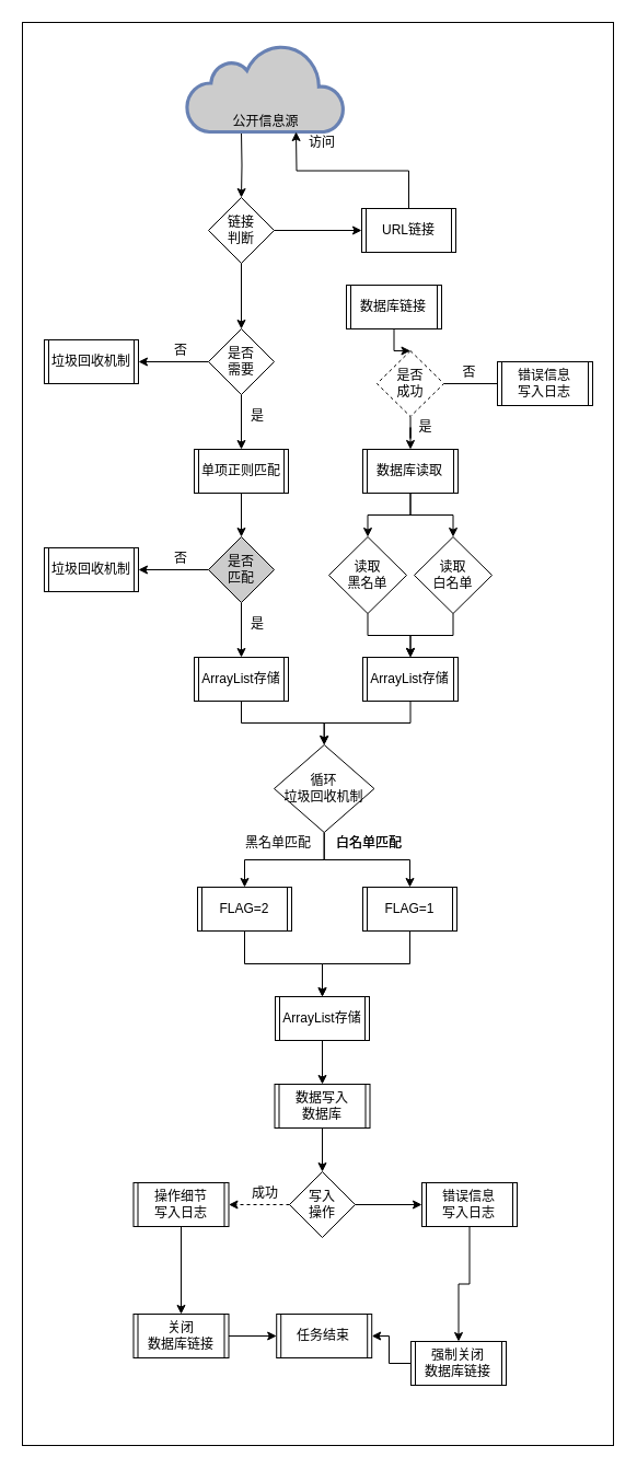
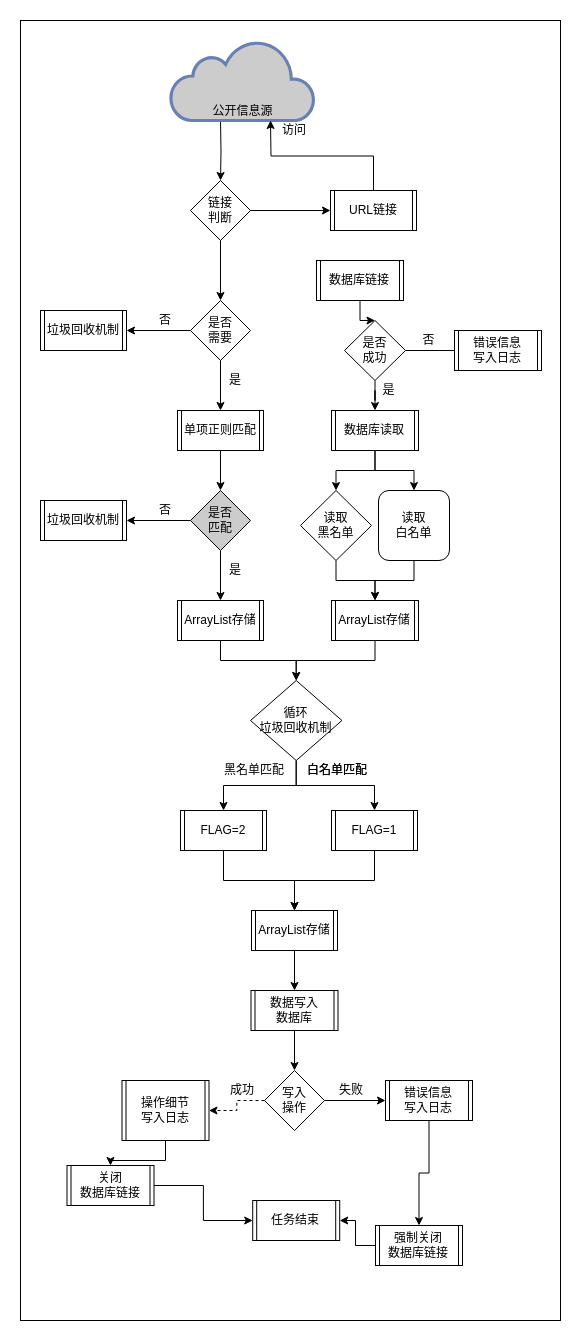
  <mxCell id="0" />
  <mxCell id="1" parent="0" />
  <mxCell id="2" value="" style="rounded=0;whiteSpace=wrap;html=1;fontColor=#000000;" parent="1" vertex="1"><mxGeometry width="540" height="1300" as="geometry" x="20" y="20" /></mxCell>
  <mxCell id="3" value="" style="edgeStyle=orthogonalEdgeStyle;rounded=0;orthogonalLoop=1;jettySize=auto;html=1;fontColor=#000000;" parent="1" target="26" edge="1"><mxGeometry relative="1" as="geometry"><mxPoint x="220" y="120" as="sourcePoint" /></mxGeometry></mxCell>
  <mxCell id="4" value="公开信息源" style="html=1;outlineConnect=0;fillColor=#CCCCCC;strokeColor=#6881B3;gradientColor=none;gradientDirection=north;strokeWidth=2;shape=mxgraph.networks.cloud;fontColor=#000000;verticalAlign=bottom;labelPosition=center;verticalLabelPosition=middle;align=center;labelBorderColor=none;" parent="1" vertex="1"><mxGeometry x="170" y="40" width="144" height="80" as="geometry" /></mxCell>
  <mxCell id="5" style="edgeStyle=orthogonalEdgeStyle;rounded=0;orthogonalLoop=1;jettySize=auto;html=1;fontColor=#000000;exitX=0.5;exitY=0;exitDx=0;exitDy=0;" parent="1" source="7" edge="1"><mxGeometry relative="1" as="geometry"><mxPoint x="310.034" y="170.014" as="sourcePoint" /><mxPoint x="270" y="120" as="targetPoint" /></mxGeometry></mxCell>
  <mxCell id="6" value="访问" style="text;html=1;strokeColor=none;fillColor=none;align=center;verticalAlign=middle;whiteSpace=wrap;rounded=0;fontColor=#000000;" parent="1" vertex="1"><mxGeometry x="274" y="120" width="40" height="20" as="geometry" /></mxCell>
  <mxCell id="7" value="&lt;span&gt;URL链接&lt;/span&gt;" style="shape=process;whiteSpace=wrap;html=1;backgroundOutline=1;fontColor=#000000;size=0.049;" parent="1" vertex="1"><mxGeometry x="330" y="190" width="86" height="40" as="geometry" /></mxCell>
  <mxCell id="8" style="edgeStyle=orthogonalEdgeStyle;rounded=0;orthogonalLoop=1;jettySize=auto;html=1;fontColor=#000000;entryX=1;entryY=0.5;entryDx=0;entryDy=0;" parent="1" source="10" target="11" edge="1"><mxGeometry relative="1" as="geometry"><mxPoint x="130" y="330" as="targetPoint" /></mxGeometry></mxCell>
  <mxCell id="9" style="edgeStyle=orthogonalEdgeStyle;rounded=0;orthogonalLoop=1;jettySize=auto;html=1;fontColor=#000000;entryX=0.5;entryY=0;entryDx=0;entryDy=0;" parent="1" source="10" target="15" edge="1"><mxGeometry relative="1" as="geometry"><mxPoint x="220" y="420" as="targetPoint" /></mxGeometry></mxCell>
  <mxCell id="10" value="是否&lt;br&gt;需要" style="rhombus;whiteSpace=wrap;html=1;fontColor=#000000;" parent="1" vertex="1"><mxGeometry x="190" y="300" width="60" height="60" as="geometry" /></mxCell>
  <mxCell id="11" value="&lt;span&gt;垃圾回收机制&lt;/span&gt;" style="shape=process;whiteSpace=wrap;html=1;backgroundOutline=1;fontColor=#000000;size=0.049;" parent="1" vertex="1"><mxGeometry x="40" y="310" width="86" height="40" as="geometry" /></mxCell>
  <mxCell id="12" value="否" style="text;html=1;strokeColor=none;fillColor=none;align=center;verticalAlign=middle;whiteSpace=wrap;rounded=0;fontColor=#000000;" parent="1" vertex="1"><mxGeometry x="150" y="310" width="30" height="20" as="geometry" /></mxCell>
  <mxCell id="13" value="是" style="text;html=1;strokeColor=none;fillColor=none;align=center;verticalAlign=middle;whiteSpace=wrap;rounded=0;fontColor=#000000;" parent="1" vertex="1"><mxGeometry x="220" y="370" width="30" height="20" as="geometry" /></mxCell>
  <mxCell id="14" style="edgeStyle=orthogonalEdgeStyle;rounded=0;orthogonalLoop=1;jettySize=auto;html=1;entryX=0.5;entryY=0;entryDx=0;entryDy=0;fontColor=#000000;" parent="1" source="15" target="18" edge="1"><mxGeometry relative="1" as="geometry" /></mxCell>
  <mxCell id="15" value="单项正则匹配" style="shape=process;whiteSpace=wrap;html=1;backgroundOutline=1;fontColor=#000000;size=0.049;" parent="1" vertex="1"><mxGeometry x="177" y="410" width="86" height="40" as="geometry" /></mxCell>
  <mxCell id="16" style="edgeStyle=orthogonalEdgeStyle;rounded=0;orthogonalLoop=1;jettySize=auto;html=1;entryX=1;entryY=0.5;entryDx=0;entryDy=0;fontColor=#000000;" parent="1" source="18" target="19" edge="1"><mxGeometry relative="1" as="geometry" /></mxCell>
  <mxCell id="17" style="edgeStyle=orthogonalEdgeStyle;rounded=0;orthogonalLoop=1;jettySize=auto;html=1;fontColor=#000000;entryX=0.5;entryY=0;entryDx=0;entryDy=0;" parent="1" source="18" target="23" edge="1"><mxGeometry relative="1" as="geometry"><mxPoint x="220" y="600" as="targetPoint" /></mxGeometry></mxCell>
  <mxCell id="18" value="是否&lt;br&gt;匹配" style="rhombus;whiteSpace=wrap;html=1;fontColor=#000000;fillColor=#cccccc;" parent="1" vertex="1"><mxGeometry x="190" y="490" width="60" height="60" as="geometry" /></mxCell>
  <mxCell id="19" value="&lt;span&gt;垃圾回收机制&lt;/span&gt;" style="shape=process;whiteSpace=wrap;html=1;backgroundOutline=1;fontColor=#000000;size=0.049;" parent="1" vertex="1"><mxGeometry x="40" y="500" width="86" height="40" as="geometry" /></mxCell>
  <mxCell id="20" value="否" style="text;html=1;strokeColor=none;fillColor=none;align=center;verticalAlign=middle;whiteSpace=wrap;rounded=0;fontColor=#000000;" parent="1" vertex="1"><mxGeometry x="150" y="500" width="30" height="20" as="geometry" /></mxCell>
  <mxCell id="21" value="是" style="text;html=1;strokeColor=none;fillColor=none;align=center;verticalAlign=middle;whiteSpace=wrap;rounded=0;fontColor=#000000;" parent="1" vertex="1"><mxGeometry x="220" y="560" width="30" height="20" as="geometry" /></mxCell>
  <mxCell id="22" style="edgeStyle=orthogonalEdgeStyle;rounded=0;orthogonalLoop=1;jettySize=auto;html=1;entryX=0.5;entryY=0;entryDx=0;entryDy=0;fontColor=#000000;" parent="1" source="23" target="48" edge="1"><mxGeometry relative="1" as="geometry" /></mxCell>
  <mxCell id="23" value="ArrayList存储" style="shape=process;whiteSpace=wrap;html=1;backgroundOutline=1;fontColor=#000000;size=0.049;" parent="1" vertex="1"><mxGeometry x="177" y="600" width="86" height="40" as="geometry" /></mxCell>
  <mxCell id="24" style="edgeStyle=orthogonalEdgeStyle;rounded=0;orthogonalLoop=1;jettySize=auto;html=1;entryX=0.5;entryY=0;entryDx=0;entryDy=0;fontColor=#000000;" parent="1" source="26" target="10" edge="1"><mxGeometry relative="1" as="geometry" /></mxCell>
  <mxCell id="25" style="edgeStyle=orthogonalEdgeStyle;rounded=0;orthogonalLoop=1;jettySize=auto;html=1;entryX=0;entryY=0.5;entryDx=0;entryDy=0;fontColor=#000000;" parent="1" source="26" target="7" edge="1"><mxGeometry relative="1" as="geometry" /></mxCell>
  <mxCell id="26" value="链接&lt;br&gt;判断" style="rhombus;whiteSpace=wrap;html=1;fontColor=#000000;" parent="1" vertex="1"><mxGeometry x="190" y="180" width="60" height="60" as="geometry" /></mxCell>
  <mxCell id="27" style="edgeStyle=orthogonalEdgeStyle;rounded=0;orthogonalLoop=1;jettySize=auto;html=1;fontColor=#000000;" parent="1" source="28" target="42" edge="1"><mxGeometry relative="1" as="geometry" /></mxCell>
  <mxCell id="28" value="数据库链接" style="shape=process;whiteSpace=wrap;html=1;backgroundOutline=1;fontColor=#000000;size=0.049;" parent="1" vertex="1"><mxGeometry x="316" y="260" width="87" height="40" as="geometry" /></mxCell>
  <mxCell id="29" style="edgeStyle=orthogonalEdgeStyle;rounded=0;orthogonalLoop=1;jettySize=auto;html=1;fontColor=#000000;" parent="1" source="31" target="37" edge="1"><mxGeometry relative="1" as="geometry" /></mxCell>
  <mxCell id="30" style="edgeStyle=orthogonalEdgeStyle;rounded=0;orthogonalLoop=1;jettySize=auto;html=1;entryX=0.5;entryY=0;entryDx=0;entryDy=0;fontColor=#000000;" parent="1" source="31" target="35" edge="1"><mxGeometry relative="1" as="geometry" /></mxCell>
  <mxCell id="31" value="数据库读取" style="shape=process;whiteSpace=wrap;html=1;backgroundOutline=1;fontColor=#000000;size=0.049;" parent="1" vertex="1"><mxGeometry x="331" y="410" width="87" height="40" as="geometry" /></mxCell>
  <mxCell id="32" style="edgeStyle=orthogonalEdgeStyle;rounded=0;orthogonalLoop=1;jettySize=auto;html=1;fontColor=#000000;" parent="1" source="33" target="59" edge="1"><mxGeometry relative="1" as="geometry" /></mxCell>
  <mxCell id="33" value="数据写入&lt;br&gt;数据库" style="shape=process;whiteSpace=wrap;html=1;backgroundOutline=1;fontColor=#000000;size=0.049;" parent="1" vertex="1"><mxGeometry x="250.5" y="990" width="87" height="40" as="geometry" /></mxCell>
  <mxCell id="34" style="edgeStyle=orthogonalEdgeStyle;rounded=0;orthogonalLoop=1;jettySize=auto;html=1;entryX=0.5;entryY=0;entryDx=0;entryDy=0;fontColor=#000000;" parent="1" source="35" target="39" edge="1"><mxGeometry relative="1" as="geometry" /></mxCell>
  <mxCell id="35" value="读取&lt;br&gt;黑名单" style="rhombus;whiteSpace=wrap;html=1;fontColor=#000000;" parent="1" vertex="1"><mxGeometry x="300" y="490" width="71" height="70" as="geometry" /></mxCell>
  <mxCell id="36" style="edgeStyle=orthogonalEdgeStyle;rounded=0;orthogonalLoop=1;jettySize=auto;html=1;fontColor=#000000;" parent="1" source="37" target="39" edge="1"><mxGeometry relative="1" as="geometry" /></mxCell>
- <mxCell id="37" value="读取&lt;br&gt;白名单" style="rhombus;whiteSpace=wrap;html=1;fontColor=#000000;" parent="1" vertex="1"><mxGeometry x="378" y="490" width="71" height="70" as="geometry" /></mxCell>
+ <mxCell id="37" value="读取&lt;br&gt;白名单" style="whiteSpace=wrap;html=1;fontColor=#000000;rounded=1;" parent="1" vertex="1"><mxGeometry x="378" y="490" width="71" height="70" as="geometry" /></mxCell>
  <mxCell id="38" style="edgeStyle=orthogonalEdgeStyle;rounded=0;orthogonalLoop=1;jettySize=auto;html=1;fontColor=#000000;" parent="1" source="39" target="48" edge="1"><mxGeometry relative="1" as="geometry" /></mxCell>
  <mxCell id="39" value="ArrayList存储" style="shape=process;whiteSpace=wrap;html=1;backgroundOutline=1;fontColor=#000000;size=0.049;" parent="1" vertex="1"><mxGeometry x="331" y="600" width="87" height="40" as="geometry" /></mxCell>
  <mxCell id="40" style="edgeStyle=orthogonalEdgeStyle;rounded=0;orthogonalLoop=1;jettySize=auto;html=1;entryX=0.5;entryY=0;entryDx=0;entryDy=0;fontColor=#000000;" parent="1" source="42" target="31" edge="1"><mxGeometry relative="1" as="geometry" /></mxCell>
  <mxCell id="41" style="edgeStyle=orthogonalEdgeStyle;rounded=0;orthogonalLoop=1;jettySize=auto;html=1;fontColor=#000000;" parent="1" source="42" edge="1"><mxGeometry relative="1" as="geometry"><mxPoint x="470" y="350" as="targetPoint" /></mxGeometry></mxCell>
- <mxCell id="42" value="是否&lt;br&gt;成功" style="rhombus;whiteSpace=wrap;html=1;fontColor=#000000;dashed=1;" parent="1" vertex="1"><mxGeometry x="344" y="320" width="61" height="60" as="geometry" /></mxCell>
+ <mxCell id="42" value="是否&lt;br&gt;成功" style="rhombus;whiteSpace=wrap;html=1;fontColor=#000000;" parent="1" vertex="1"><mxGeometry x="344" y="320" width="61" height="60" as="geometry" /></mxCell>
  <mxCell id="43" value="是" style="text;html=1;strokeColor=none;fillColor=none;align=center;verticalAlign=middle;whiteSpace=wrap;rounded=0;fontColor=#000000;" parent="1" vertex="1"><mxGeometry x="373" y="380" width="31" height="20" as="geometry" /></mxCell>
  <mxCell id="44" value="否" style="text;html=1;strokeColor=none;fillColor=none;align=center;verticalAlign=middle;whiteSpace=wrap;rounded=0;fontColor=#000000;" parent="1" vertex="1"><mxGeometry x="413" y="330" width="31" height="20" as="geometry" /></mxCell>
  <mxCell id="45" value="错误信息&lt;br&gt;写入日志" style="shape=process;whiteSpace=wrap;html=1;backgroundOutline=1;fontColor=#000000;size=0.049;" parent="1" vertex="1"><mxGeometry x="454" y="330" width="87" height="40" as="geometry" /></mxCell>
  <mxCell id="46" style="edgeStyle=orthogonalEdgeStyle;rounded=0;orthogonalLoop=1;jettySize=auto;html=1;fontColor=#000000;" parent="1" source="48" target="50" edge="1"><mxGeometry relative="1" as="geometry" /></mxCell>
  <mxCell id="47" style="edgeStyle=orthogonalEdgeStyle;rounded=0;orthogonalLoop=1;jettySize=auto;html=1;fontColor=#000000;" parent="1" source="48" target="52" edge="1"><mxGeometry relative="1" as="geometry" /></mxCell>
  <mxCell id="48" value="循环&lt;br&gt;垃圾回收机制" style="rhombus;whiteSpace=wrap;html=1;fontColor=#000000;" parent="1" vertex="1"><mxGeometry x="250" y="680" width="91.43" height="80" as="geometry" /></mxCell>
  <mxCell id="49" style="edgeStyle=orthogonalEdgeStyle;rounded=0;orthogonalLoop=1;jettySize=auto;html=1;entryX=0.5;entryY=0;entryDx=0;entryDy=0;fontColor=#000000;" parent="1" source="50" target="56" edge="1"><mxGeometry relative="1" as="geometry" /></mxCell>
  <mxCell id="50" value="FLAG=2&lt;span style=&quot;font-family: monospace ; font-size: 0px&quot;&gt;%3CmxGraphModel%3E%3Croot%3E%3CmxCell%20id%3D%220%22%2F%3E%3CmxCell%20id%3D%221%22%20parent%3D%220%22%2F%3E%3CmxCell%20id%3D%222%22%20value%3D%22ArrayList%E5%AD%98%E5%82%A8%22%20style%3D%22shape%3Dprocess%3BwhiteSpace%3Dwrap%3Bhtml%3D1%3BbackgroundOutline%3D1%3BfontColor%3D%23000000%3Bsize%3D0.049%3B%22%20vertex%3D%221%22%20parent%3D%221%22%3E%3CmxGeometry%20x%3D%22157%22%20y%3D%22580%22%20width%3D%2286%22%20height%3D%2240%22%20as%3D%22geometry%22%2F%3E%3C%2FmxCell%3E%3C%2Froot%3E%3C%2FmxGraphModel%3E&lt;/span&gt;" style="shape=process;whiteSpace=wrap;html=1;backgroundOutline=1;fontColor=#000000;size=0.049;" parent="1" vertex="1"><mxGeometry x="180" y="810" width="86" height="40" as="geometry" /></mxCell>
  <mxCell id="51" style="edgeStyle=orthogonalEdgeStyle;rounded=0;orthogonalLoop=1;jettySize=auto;html=1;entryX=0.5;entryY=0;entryDx=0;entryDy=0;fontColor=#000000;" parent="1" source="52" target="56" edge="1"><mxGeometry relative="1" as="geometry" /></mxCell>
  <mxCell id="52" value="FLAG=1&lt;span style=&quot;font-family: monospace ; font-size: 0px&quot;&gt;%3CmxGraphModel%3E%3Croot%3E%3CmxCell%20id%3D%220%22%2F%3E%3CmxCell%20id%3D%221%22%20parent%3D%220%22%2F%3E%3CmxCell%20id%3D%222%22%20value%3D%22ArrayList%E5%AD%98%E5%82%A8%22%20style%3D%22shape%3Dprocess%3BwhiteSpace%3Dwrap%3Bhtml%3D1%3BbackgroundOutline%3D1%3BfontColor%3D%23000000%3Bsize%3D0.049%3B%22%20vertex%3D%221%22%20parent%3D%221%22%3E%3CmxGeometry%20x%3D%22157%22%20y%3D%22580%22%20width%3D%2286%22%20height%3D%2240%22%20as%3D%22geometry%22%2F%3E%3C%2FmxCell%3E%3C%2Froot%3E%3C%2FmxGraphModel%3E&lt;/span&gt;" style="shape=process;whiteSpace=wrap;html=1;backgroundOutline=1;fontColor=#000000;size=0.049;" parent="1" vertex="1"><mxGeometry x="331" y="810" width="86" height="40" as="geometry" /></mxCell>
  <mxCell id="53" value="黑名单匹配" style="text;html=1;strokeColor=none;fillColor=none;align=center;verticalAlign=middle;whiteSpace=wrap;rounded=0;fontColor=#000000;" parent="1" vertex="1"><mxGeometry x="220" y="760" width="68" height="20" as="geometry" /></mxCell>
  <mxCell id="54" value="白名单匹配" style="text;html=1;strokeColor=none;fillColor=none;align=center;verticalAlign=middle;whiteSpace=wrap;rounded=0;fontColor=#000000;" parent="1" vertex="1"><mxGeometry x="303" y="760" width="68" height="20" as="geometry" /></mxCell>
  <mxCell id="55" style="edgeStyle=orthogonalEdgeStyle;rounded=0;orthogonalLoop=1;jettySize=auto;html=1;fontColor=#000000;" parent="1" source="56" target="33" edge="1"><mxGeometry relative="1" as="geometry" /></mxCell>
  <mxCell id="56" value="ArrayList存储" style="shape=process;whiteSpace=wrap;html=1;backgroundOutline=1;fontColor=#000000;size=0.049;" parent="1" vertex="1"><mxGeometry x="251" y="910" width="86" height="40" as="geometry" /></mxCell>
  <mxCell id="57" style="edgeStyle=orthogonalEdgeStyle;rounded=0;orthogonalLoop=1;jettySize=auto;html=1;entryX=0;entryY=0.5;entryDx=0;entryDy=0;fontColor=#000000;" parent="1" source="59" target="63" edge="1"><mxGeometry relative="1" as="geometry" /></mxCell>
  <mxCell id="58" style="edgeStyle=orthogonalEdgeStyle;rounded=0;orthogonalLoop=1;jettySize=auto;html=1;dashed=1;" parent="1" source="59" target="68" edge="1"><mxGeometry relative="1" as="geometry" /></mxCell>
  <mxCell id="59" value="写入&lt;br&gt;操作" style="rhombus;whiteSpace=wrap;html=1;fontColor=#000000;" parent="1" vertex="1"><mxGeometry x="264" y="1070" width="60" height="60" as="geometry" /></mxCell>
  <mxCell id="60" value="任务结束" style="shape=process;whiteSpace=wrap;html=1;backgroundOutline=1;fontColor=#000000;size=0.049;" parent="1" vertex="1"><mxGeometry x="252.21" y="1200" width="87" height="40" as="geometry" /></mxCell>
  <mxCell id="61" value="成功" style="text;html=1;strokeColor=none;fillColor=none;align=center;verticalAlign=middle;whiteSpace=wrap;rounded=0;fontColor=#000000;" parent="1" vertex="1"><mxGeometry x="228" y="1080" width="28" height="20" as="geometry" /></mxCell>
  <mxCell id="62" style="edgeStyle=orthogonalEdgeStyle;rounded=0;orthogonalLoop=1;jettySize=auto;html=1;fontColor=#000000;entryX=0.5;entryY=0;entryDx=0;entryDy=0;" parent="1" source="63" target="66" edge="1"><mxGeometry relative="1" as="geometry"><mxPoint x="410.5" y="1150" as="targetPoint" /></mxGeometry></mxCell>
  <mxCell id="63" value="错误信息&lt;br&gt;写入日志" style="shape=process;whiteSpace=wrap;html=1;backgroundOutline=1;fontColor=#000000;size=0.049;" parent="1" vertex="1"><mxGeometry x="385" y="1080" width="87" height="40" as="geometry" /></mxCell>
+ <mxCell id="64" value="失败" style="text;html=1;strokeColor=none;fillColor=none;align=center;verticalAlign=middle;whiteSpace=wrap;rounded=0;fontColor=#000000;" parent="1" vertex="1"><mxGeometry x="337" y="1080" width="28" height="20" as="geometry" /></mxCell>
  <mxCell id="65" style="edgeStyle=orthogonalEdgeStyle;rounded=0;orthogonalLoop=1;jettySize=auto;html=1;entryX=1;entryY=0.5;entryDx=0;entryDy=0;" parent="1" source="66" target="60" edge="1"><mxGeometry relative="1" as="geometry" /></mxCell>
  <mxCell id="66" value="强制关闭&lt;br&gt;数据库链接" style="shape=process;whiteSpace=wrap;html=1;backgroundOutline=1;fontColor=#000000;size=0.049;" parent="1" vertex="1"><mxGeometry x="375" y="1225" width="87" height="40" as="geometry" /></mxCell>
  <mxCell id="67" style="edgeStyle=orthogonalEdgeStyle;rounded=0;orthogonalLoop=1;jettySize=auto;html=1;entryX=0.5;entryY=0;entryDx=0;entryDy=0;" parent="1" source="68" target="70" edge="1"><mxGeometry relative="1" as="geometry" /></mxCell>
- <mxCell id="68" value="操作细节&lt;br&gt;写入日志" style="shape=process;whiteSpace=wrap;html=1;backgroundOutline=1;fontColor=#000000;size=0.049;" parent="1" vertex="1"><mxGeometry x="121.5" y="1080" width="87" height="40" as="geometry" /></mxCell>
+ <mxCell id="68" value="操作细节&lt;br&gt;写入日志" style="shape=process;whiteSpace=wrap;html=1;backgroundOutline=1;fontColor=#000000;size=0.049;" parent="1" vertex="1"><mxGeometry x="121.5" y="1080" width="87" height="60" as="geometry" /></mxCell>
  <mxCell id="69" style="edgeStyle=orthogonalEdgeStyle;rounded=0;orthogonalLoop=1;jettySize=auto;html=1;entryX=0;entryY=0.5;entryDx=0;entryDy=0;" parent="1" source="70" target="60" edge="1"><mxGeometry relative="1" as="geometry" /></mxCell>
- <mxCell id="70" value="关闭&lt;br&gt;数据库链接" style="shape=process;whiteSpace=wrap;html=1;backgroundOutline=1;fontColor=#000000;size=0.049;" parent="1" vertex="1"><mxGeometry x="121.5" y="1200" width="87" height="40" as="geometry" /></mxCell>
+ <mxCell id="70" value="关闭&lt;br&gt;数据库链接" style="shape=process;whiteSpace=wrap;html=1;backgroundOutline=1;fontColor=#000000;size=0.049;" parent="1" vertex="1"><mxGeometry x="66.5" y="1165" width="87" height="40" as="geometry" /></mxCell>
  <mxCell id="71" value="白名单匹配" style="text;html=1;strokeColor=none;fillColor=none;align=center;verticalAlign=middle;whiteSpace=wrap;rounded=0;fontColor=#000000;" parent="1" vertex="1"><mxGeometry x="303" y="760" width="68" height="20" as="geometry" /></mxCell>
